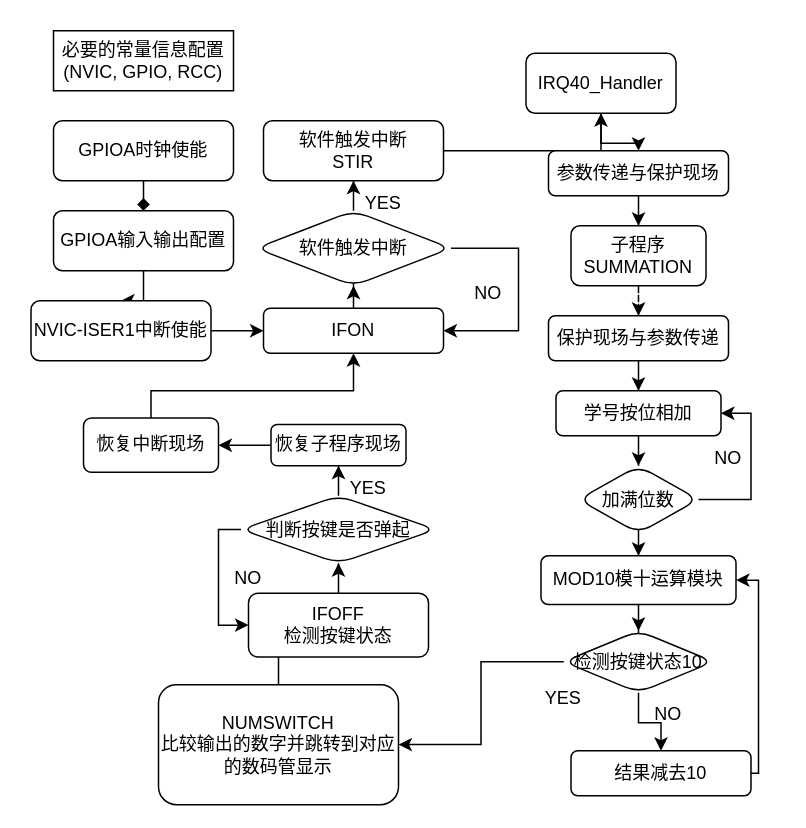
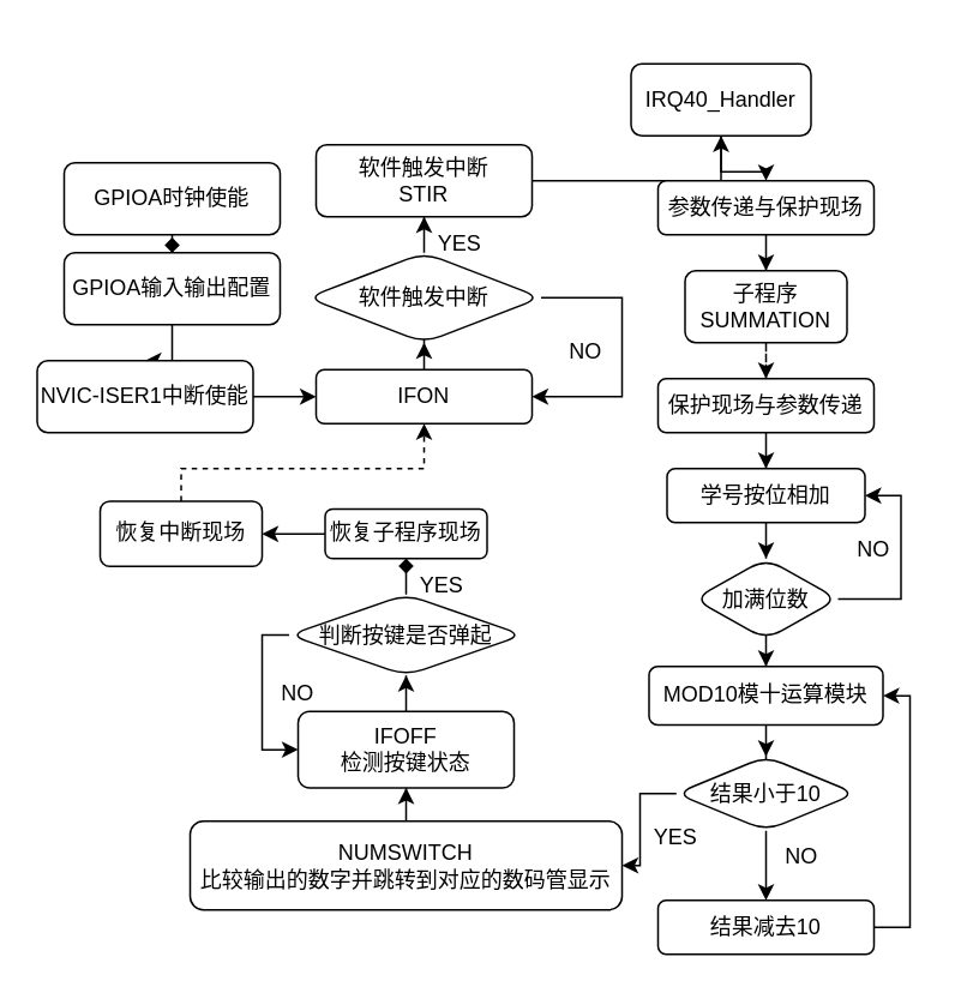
  <mxCell id="0" />
  <mxCell id="1" parent="0" />
  <mxCell id="2" value="" style="edgeStyle=orthogonalEdgeStyle;rounded=0;orthogonalLoop=1;jettySize=auto;html=1;endArrow=diamond;" edge="1" parent="1" source="3" target="6"><mxGeometry relative="1" as="geometry" /></mxCell>
- <mxCell id="3" value="GPIOA时钟使能" style="rounded=1;whiteSpace=wrap;html=1;" vertex="1" parent="1"><mxGeometry x="35" y="80" width="120" height="40" as="geometry" /></mxCell>
- <mxCell id="4" value="必要的常量信息配置&lt;br&gt;(NVIC, GPIO, RCC)" style="rounded=0;whiteSpace=wrap;html=1;" vertex="1" parent="1"><mxGeometry x="35" y="20" width="120" height="40" as="geometry" /></mxCell>
+ <mxCell id="3" value="GPIOA时钟使能" style="rounded=1;whiteSpace=wrap;html=1;" vertex="1" parent="1"><mxGeometry x="35" y="90" width="120" height="40" as="geometry" /></mxCell>
  <mxCell id="5" value="" style="edgeStyle=orthogonalEdgeStyle;rounded=0;orthogonalLoop=1;jettySize=auto;html=1;" edge="1" parent="1" source="6" target="8"><mxGeometry relative="1" as="geometry" /></mxCell>
  <mxCell id="6" value="&lt;span&gt;GPIOA输入输出配置&lt;/span&gt;" style="whiteSpace=wrap;html=1;rounded=1;" vertex="1" parent="1"><mxGeometry x="35" y="140" width="120" height="40" as="geometry" /></mxCell>
  <mxCell id="7" value="" style="edgeStyle=orthogonalEdgeStyle;rounded=0;orthogonalLoop=1;jettySize=auto;html=1;" edge="1" parent="1" source="8" target="10"><mxGeometry relative="1" as="geometry" /></mxCell>
  <mxCell id="8" value="&lt;span&gt;NVIC-ISER1中断使能&lt;/span&gt;" style="whiteSpace=wrap;html=1;rounded=1;" vertex="1" parent="1"><mxGeometry x="20" y="200" width="120" height="40" as="geometry" /></mxCell>
  <mxCell id="9" value="" style="edgeStyle=orthogonalEdgeStyle;rounded=0;orthogonalLoop=1;jettySize=auto;html=1;" edge="1" parent="1" source="10" target="13"><mxGeometry relative="1" as="geometry" /></mxCell>
  <mxCell id="10" value="IFON" style="whiteSpace=wrap;html=1;rounded=1;" vertex="1" parent="1"><mxGeometry x="175" y="205" width="120" height="30" as="geometry" /></mxCell>
  <mxCell id="11" style="edgeStyle=orthogonalEdgeStyle;rounded=0;orthogonalLoop=1;jettySize=auto;html=1;entryX=1;entryY=0.5;entryDx=0;entryDy=0;" edge="1" parent="1" source="13" target="10"><mxGeometry relative="1" as="geometry"><Array as="points"><mxPoint x="345" y="165" /><mxPoint x="345" y="220" /></Array></mxGeometry></mxCell>
  <mxCell id="12" value="" style="edgeStyle=orthogonalEdgeStyle;rounded=0;orthogonalLoop=1;jettySize=auto;html=1;" edge="1" parent="1" source="13" target="16"><mxGeometry relative="1" as="geometry" /></mxCell>
  <mxCell id="13" value="&lt;span&gt;软件触发中断&lt;/span&gt;" style="rhombus;whiteSpace=wrap;html=1;rounded=1;" vertex="1" parent="1"><mxGeometry x="170" y="140" width="130" height="50" as="geometry" /></mxCell>
  <mxCell id="14" value="NO" style="text;html=1;strokeColor=none;fillColor=none;align=center;verticalAlign=middle;whiteSpace=wrap;rounded=0;" vertex="1" parent="1"><mxGeometry x="295" y="180" width="60" height="30" as="geometry" /></mxCell>
  <mxCell id="15" value="" style="edgeStyle=orthogonalEdgeStyle;rounded=0;orthogonalLoop=1;jettySize=auto;html=1;" edge="1" parent="1" source="16" target="18"><mxGeometry relative="1" as="geometry" /></mxCell>
  <mxCell id="16" value="软件触发中断&lt;br&gt;STIR" style="whiteSpace=wrap;html=1;rounded=1;" vertex="1" parent="1"><mxGeometry x="175" y="80" width="120" height="40" as="geometry" /></mxCell>
  <mxCell id="17" value="" style="edgeStyle=orthogonalEdgeStyle;rounded=0;orthogonalLoop=1;jettySize=auto;html=1;" edge="1" parent="1" source="18" target="20"><mxGeometry relative="1" as="geometry" /></mxCell>
  <mxCell id="18" value="IRQ40_Handler" style="whiteSpace=wrap;html=1;rounded=1;" vertex="1" parent="1"><mxGeometry x="350" y="35" width="100" height="40" as="geometry" /></mxCell>
  <mxCell id="19" value="" style="edgeStyle=orthogonalEdgeStyle;rounded=0;orthogonalLoop=1;jettySize=auto;html=1;" edge="1" parent="1" source="20" target="22"><mxGeometry relative="1" as="geometry" /></mxCell>
  <mxCell id="20" value="参数传递与保护现场" style="whiteSpace=wrap;html=1;rounded=1;" vertex="1" parent="1"><mxGeometry x="365" y="100" width="120" height="30" as="geometry" /></mxCell>
  <mxCell id="21" value="" style="edgeStyle=orthogonalEdgeStyle;rounded=0;orthogonalLoop=1;jettySize=auto;html=1;dashed=1;" edge="1" parent="1" source="22" target="24"><mxGeometry relative="1" as="geometry" /></mxCell>
  <mxCell id="22" value="子程序SUMMATION" style="whiteSpace=wrap;html=1;rounded=1;" vertex="1" parent="1"><mxGeometry x="380" y="150" width="90" height="40" as="geometry" /></mxCell>
  <mxCell id="23" value="" style="edgeStyle=orthogonalEdgeStyle;rounded=0;orthogonalLoop=1;jettySize=auto;html=1;" edge="1" parent="1" source="24" target="26"><mxGeometry relative="1" as="geometry" /></mxCell>
  <mxCell id="24" value="保护现场与参数传递" style="whiteSpace=wrap;html=1;rounded=1;" vertex="1" parent="1"><mxGeometry x="365" y="210" width="120" height="30" as="geometry" /></mxCell>
  <mxCell id="25" value="" style="edgeStyle=orthogonalEdgeStyle;rounded=0;orthogonalLoop=1;jettySize=auto;html=1;" edge="1" parent="1" source="26" target="29"><mxGeometry relative="1" as="geometry" /></mxCell>
  <mxCell id="26" value="学号按位相加" style="whiteSpace=wrap;html=1;rounded=1;" vertex="1" parent="1"><mxGeometry x="370" y="260" width="110" height="30" as="geometry" /></mxCell>
  <mxCell id="27" style="edgeStyle=orthogonalEdgeStyle;rounded=0;orthogonalLoop=1;jettySize=auto;html=1;entryX=1;entryY=0.5;entryDx=0;entryDy=0;" edge="1" parent="1" source="29" target="26"><mxGeometry relative="1" as="geometry"><Array as="points"><mxPoint x="500" y="333" /><mxPoint x="500" y="275" /></Array></mxGeometry></mxCell>
  <mxCell id="28" value="" style="edgeStyle=orthogonalEdgeStyle;rounded=0;orthogonalLoop=1;jettySize=auto;html=1;" edge="1" parent="1" source="29" target="33"><mxGeometry relative="1" as="geometry" /></mxCell>
  <mxCell id="29" value="加满位数" style="rhombus;whiteSpace=wrap;html=1;rounded=1;" vertex="1" parent="1"><mxGeometry x="385" y="310" width="80" height="45" as="geometry" /></mxCell>
  <mxCell id="30" value="NO" style="text;html=1;strokeColor=none;fillColor=none;align=center;verticalAlign=middle;whiteSpace=wrap;rounded=0;" vertex="1" parent="1"><mxGeometry x="455" y="290" width="60" height="30" as="geometry" /></mxCell>
  <mxCell id="31" value="YES" style="text;html=1;strokeColor=none;fillColor=none;align=center;verticalAlign=middle;whiteSpace=wrap;rounded=0;" vertex="1" parent="1"><mxGeometry x="225" y="120" width="60" height="30" as="geometry" /></mxCell>
  <mxCell id="32" value="" style="edgeStyle=orthogonalEdgeStyle;rounded=0;orthogonalLoop=1;jettySize=auto;html=1;" edge="1" parent="1" source="33" target="36"><mxGeometry relative="1" as="geometry" /></mxCell>
  <mxCell id="33" value="MOD10模十运算模块" style="whiteSpace=wrap;html=1;rounded=1;" vertex="1" parent="1"><mxGeometry x="360" y="370" width="130" height="32.5" as="geometry" /></mxCell>
  <mxCell id="34" value="" style="edgeStyle=orthogonalEdgeStyle;rounded=0;orthogonalLoop=1;jettySize=auto;html=1;" edge="1" parent="1" source="36" target="38"><mxGeometry relative="1" as="geometry" /></mxCell>
  <mxCell id="35" value="" style="edgeStyle=orthogonalEdgeStyle;rounded=0;orthogonalLoop=1;jettySize=auto;html=1;" edge="1" parent="1" source="36" target="41"><mxGeometry relative="1" as="geometry" /></mxCell>
- <mxCell id="36" value="检测按键状态10" style="rhombus;whiteSpace=wrap;html=1;rounded=1;" vertex="1" parent="1"><mxGeometry x="375" y="420" width="100" height="41.25" as="geometry" /></mxCell>
+ <mxCell id="36" value="结果小于10" style="rhombus;whiteSpace=wrap;html=1;rounded=1;" vertex="1" parent="1"><mxGeometry x="375" y="420" width="100" height="41.25" as="geometry" /></mxCell>
  <mxCell id="37" value="" style="edgeStyle=orthogonalEdgeStyle;rounded=0;orthogonalLoop=1;jettySize=auto;html=1;" edge="1" parent="1" source="38" target="44"><mxGeometry relative="1" as="geometry" /></mxCell>
- <mxCell id="38" value="NUMSWITCH&lt;br&gt;比较输出的数字并跳转到对应的数码管显示" style="whiteSpace=wrap;html=1;rounded=1;" vertex="1" parent="1"><mxGeometry x="105" y="455.94" width="160" height="80" as="geometry" /></mxCell>
+ <mxCell id="38" value="NUMSWITCH&lt;br&gt;比较输出的数字并跳转到对应的数码管显示" style="whiteSpace=wrap;html=1;rounded=1;" vertex="1" parent="1"><mxGeometry x="105" y="455.94" width="240" height="49.38" as="geometry" /></mxCell>
  <mxCell id="39" value="YES" style="text;html=1;strokeColor=none;fillColor=none;align=center;verticalAlign=middle;whiteSpace=wrap;rounded=0;" vertex="1" parent="1"><mxGeometry x="345" y="450" width="60" height="30" as="geometry" /></mxCell>
  <mxCell id="40" style="edgeStyle=orthogonalEdgeStyle;rounded=0;orthogonalLoop=1;jettySize=auto;html=1;entryX=1;entryY=0.5;entryDx=0;entryDy=0;" edge="1" parent="1" source="41" target="33"><mxGeometry relative="1" as="geometry"><Array as="points"><mxPoint x="505" y="515" /><mxPoint x="505" y="386" /></Array></mxGeometry></mxCell>
- <mxCell id="41" value="结果减去10" style="whiteSpace=wrap;html=1;rounded=1;" vertex="1" parent="1"><mxGeometry x="380" y="500" width="120" height="30" as="geometry" /></mxCell>
+ <mxCell id="41" value="结果减去10" style="whiteSpace=wrap;html=1;rounded=1;" vertex="1" parent="1"><mxGeometry x="365" y="500" width="120" height="30" as="geometry" /></mxCell>
  <mxCell id="42" value="NO" style="text;html=1;strokeColor=none;fillColor=none;align=center;verticalAlign=middle;whiteSpace=wrap;rounded=0;" vertex="1" parent="1"><mxGeometry x="415" y="461.25" width="60" height="30" as="geometry" /></mxCell>
  <mxCell id="43" value="" style="edgeStyle=orthogonalEdgeStyle;rounded=0;orthogonalLoop=1;jettySize=auto;html=1;" edge="1" parent="1" source="44" target="47"><mxGeometry relative="1" as="geometry" /></mxCell>
  <mxCell id="44" value="IFOFF&lt;br&gt;检测按键状态" style="whiteSpace=wrap;html=1;rounded=1;" vertex="1" parent="1"><mxGeometry x="165" y="395" width="120" height="42.5" as="geometry" /></mxCell>
- <mxCell id="45" value="" style="edgeStyle=orthogonalEdgeStyle;rounded=0;orthogonalLoop=1;jettySize=auto;html=1;" edge="1" parent="1" source="47" target="49"><mxGeometry relative="1" as="geometry" /></mxCell>
+ <mxCell id="45" value="" style="edgeStyle=orthogonalEdgeStyle;rounded=0;orthogonalLoop=1;jettySize=auto;html=1;endArrow=diamond;" edge="1" parent="1" source="47" target="49"><mxGeometry relative="1" as="geometry" /></mxCell>
  <mxCell id="46" style="edgeStyle=orthogonalEdgeStyle;rounded=0;orthogonalLoop=1;jettySize=auto;html=1;entryX=0;entryY=0.5;entryDx=0;entryDy=0;" edge="1" parent="1" source="47" target="44"><mxGeometry relative="1" as="geometry"><Array as="points"><mxPoint x="145" y="353" /><mxPoint x="145" y="416" /></Array></mxGeometry></mxCell>
  <mxCell id="47" value="判断按键是否弹起" style="rhombus;whiteSpace=wrap;html=1;rounded=1;" vertex="1" parent="1"><mxGeometry x="160" y="330" width="130" height="45" as="geometry" /></mxCell>
  <mxCell id="48" value="" style="edgeStyle=orthogonalEdgeStyle;rounded=0;orthogonalLoop=1;jettySize=auto;html=1;" edge="1" parent="1" source="49" target="53"><mxGeometry relative="1" as="geometry" /></mxCell>
  <mxCell id="49" value="恢复子程序现场" style="whiteSpace=wrap;html=1;rounded=1;" vertex="1" parent="1"><mxGeometry x="180" y="282.5" width="90" height="27.5" as="geometry" /></mxCell>
  <mxCell id="50" value="NO" style="text;html=1;strokeColor=none;fillColor=none;align=center;verticalAlign=middle;whiteSpace=wrap;rounded=0;" vertex="1" parent="1"><mxGeometry x="135" y="370" width="60" height="30" as="geometry" /></mxCell>
  <mxCell id="51" value="YES" style="text;html=1;strokeColor=none;fillColor=none;align=center;verticalAlign=middle;whiteSpace=wrap;rounded=0;" vertex="1" parent="1"><mxGeometry x="215" y="310" width="60" height="30" as="geometry" /></mxCell>
- <mxCell id="52" style="edgeStyle=orthogonalEdgeStyle;rounded=0;orthogonalLoop=1;jettySize=auto;html=1;entryX=0.5;entryY=1;entryDx=0;entryDy=0;" edge="1" parent="1" source="53" target="10"><mxGeometry relative="1" as="geometry"><Array as="points"><mxPoint x="100" y="260" /><mxPoint x="235" y="260" /></Array></mxGeometry></mxCell>
+ <mxCell id="52" style="edgeStyle=orthogonalEdgeStyle;rounded=0;orthogonalLoop=1;jettySize=auto;html=1;entryX=0.5;entryY=1;entryDx=0;entryDy=0;dashed=1;" edge="1" parent="1" source="53" target="10"><mxGeometry relative="1" as="geometry"><Array as="points"><mxPoint x="100" y="260" /><mxPoint x="235" y="260" /></Array></mxGeometry></mxCell>
  <mxCell id="53" value="恢复中断现场" style="whiteSpace=wrap;html=1;rounded=1;" vertex="1" parent="1"><mxGeometry x="55" y="278.13" width="90" height="36.25" as="geometry" /></mxCell>
